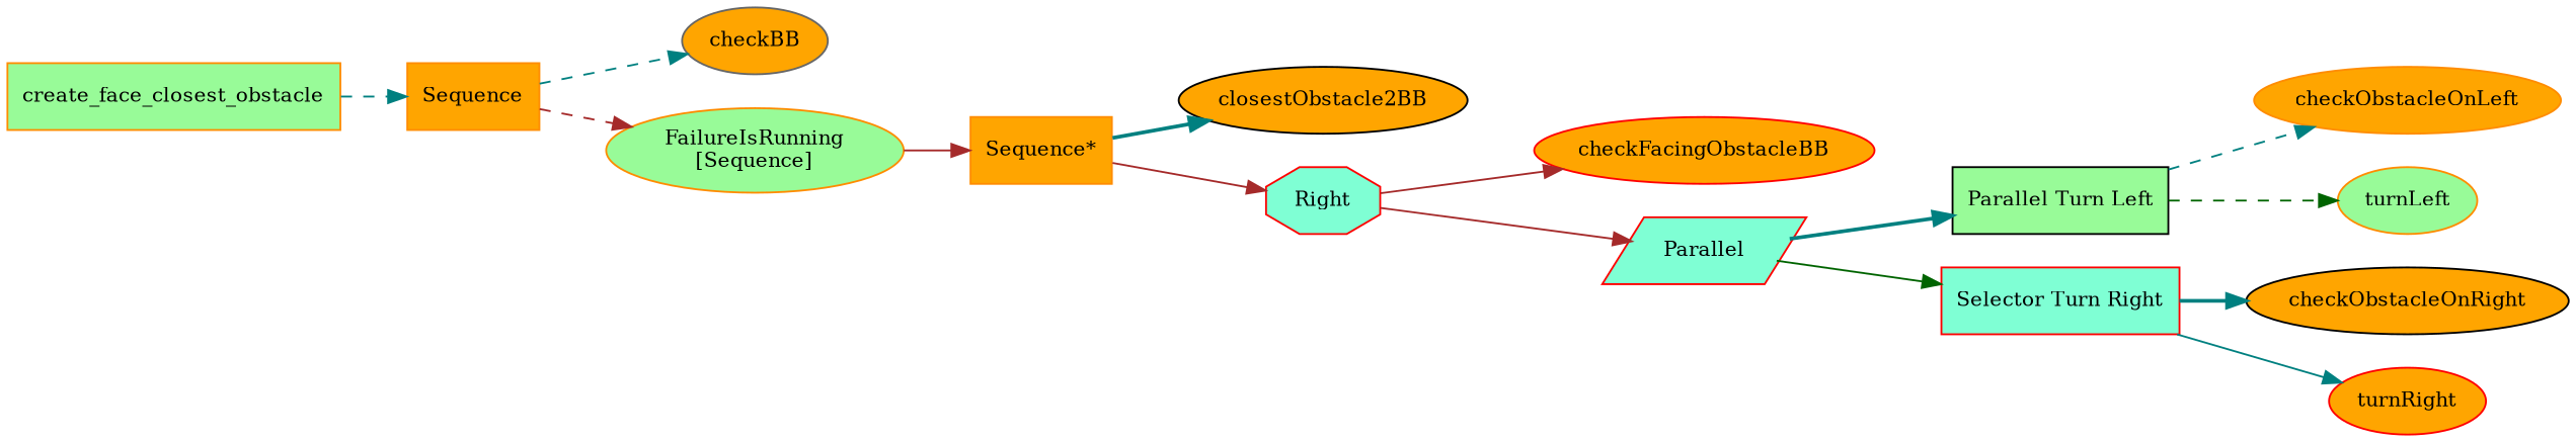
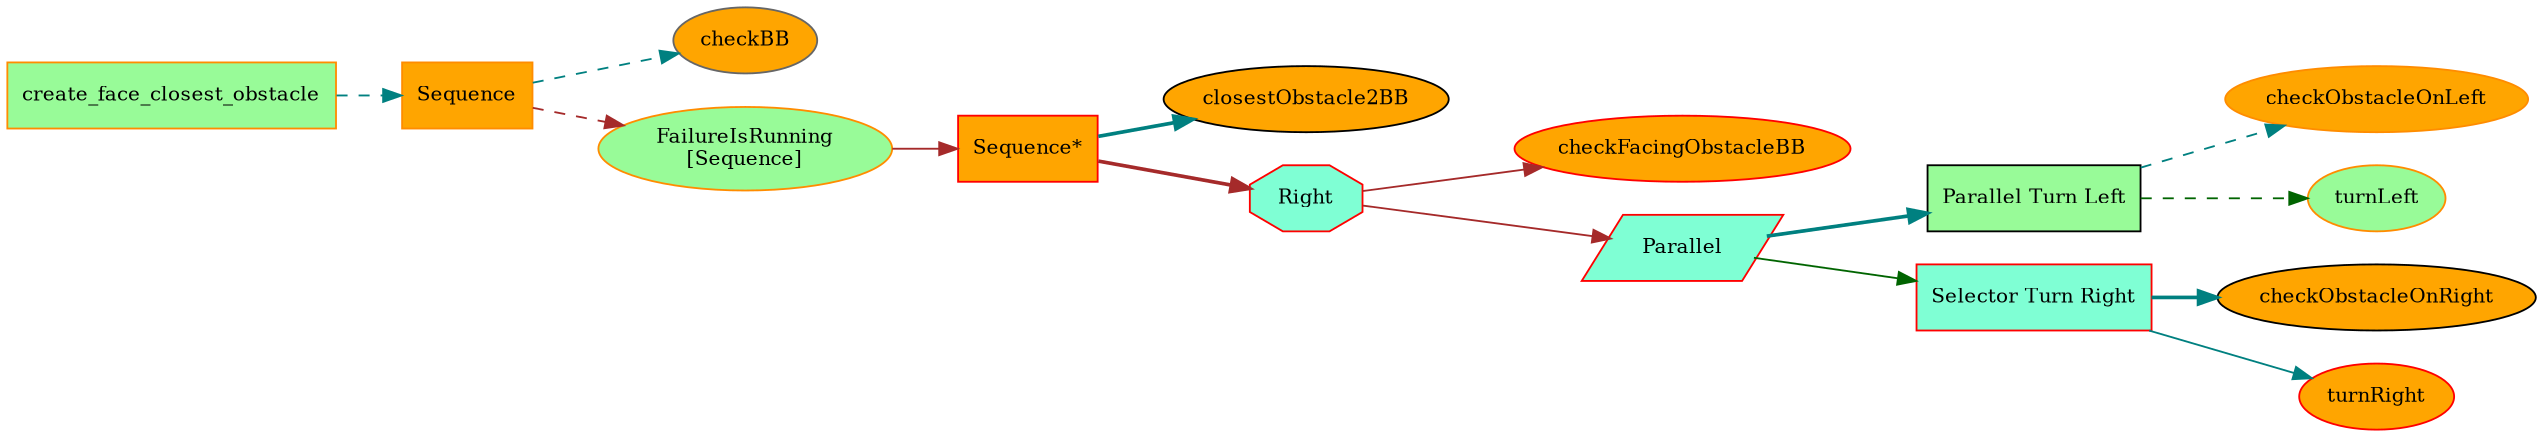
  digraph {
    fontname="times-roman"
    rankdir=LR
    node [color=red fillcolor=orange fontcolor=black fontname="times-roman" fontsize=11 shape=ellipse style=filled]
    edge [color=teal fontname="times-roman" style=dashed]
    create_face_closest_obstacle [color=darkorange fillcolor=palegreen shape=box]
    Sequence [color=darkorange shape=box]
    checkBB [color=gray40]
    "FailureIsRunning\n[Sequence]" [color=darkorange fillcolor=palegreen]
-   "Sequence*" [color=darkorange shape=box]
+   "Sequence*" [shape=box]
    closestObstacle2BB [color=black]
    n7 [fillcolor=aquamarine label=Right shape=octagon]
    checkFacingObstacleBB
    Parallel [fillcolor=aquamarine shape=parallelogram]
    n10 [color=black fillcolor=palegreen label="Parallel Turn Left" shape=box]
    "Selector Turn Right" [fillcolor=aquamarine shape=box]
    checkObstacleOnLeft [color=darkorange]
    turnLeft [color=darkorange fillcolor=palegreen]
    checkObstacleOnRight [color=black]
    turnRight
    create_face_closest_obstacle -> Sequence
    Sequence -> checkBB
    Sequence -> "FailureIsRunning\n[Sequence]" [color=brown]
    "FailureIsRunning\n[Sequence]" -> "Sequence*" [color=brown style=solid]
    "Sequence*" -> closestObstacle2BB [style=bold]
-   "Sequence*" -> n7 [color=brown style=solid]
+   "Sequence*" -> n7 [color=brown style=bold]
    n7 -> checkFacingObstacleBB [color=brown style=solid]
    n7 -> Parallel [color=brown style=solid]
    Parallel -> n10 [style=bold]
    Parallel -> "Selector Turn Right" [color=darkgreen style=solid]
    n10 -> checkObstacleOnLeft
    n10 -> turnLeft [color=darkgreen]
    "Selector Turn Right" -> checkObstacleOnRight [style=bold]
    "Selector Turn Right" -> turnRight [style=solid]
  }
